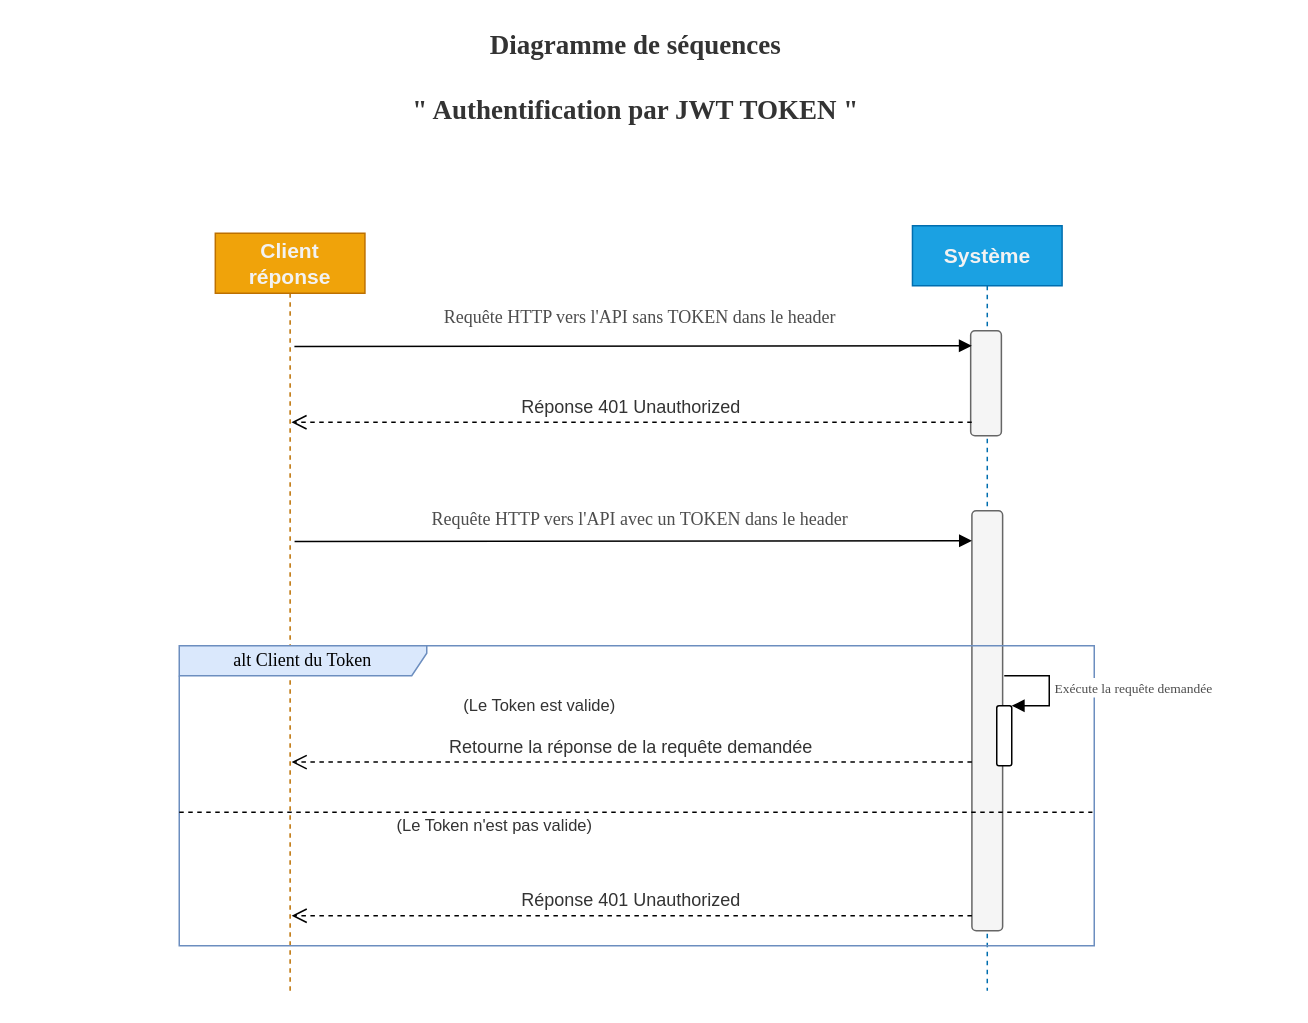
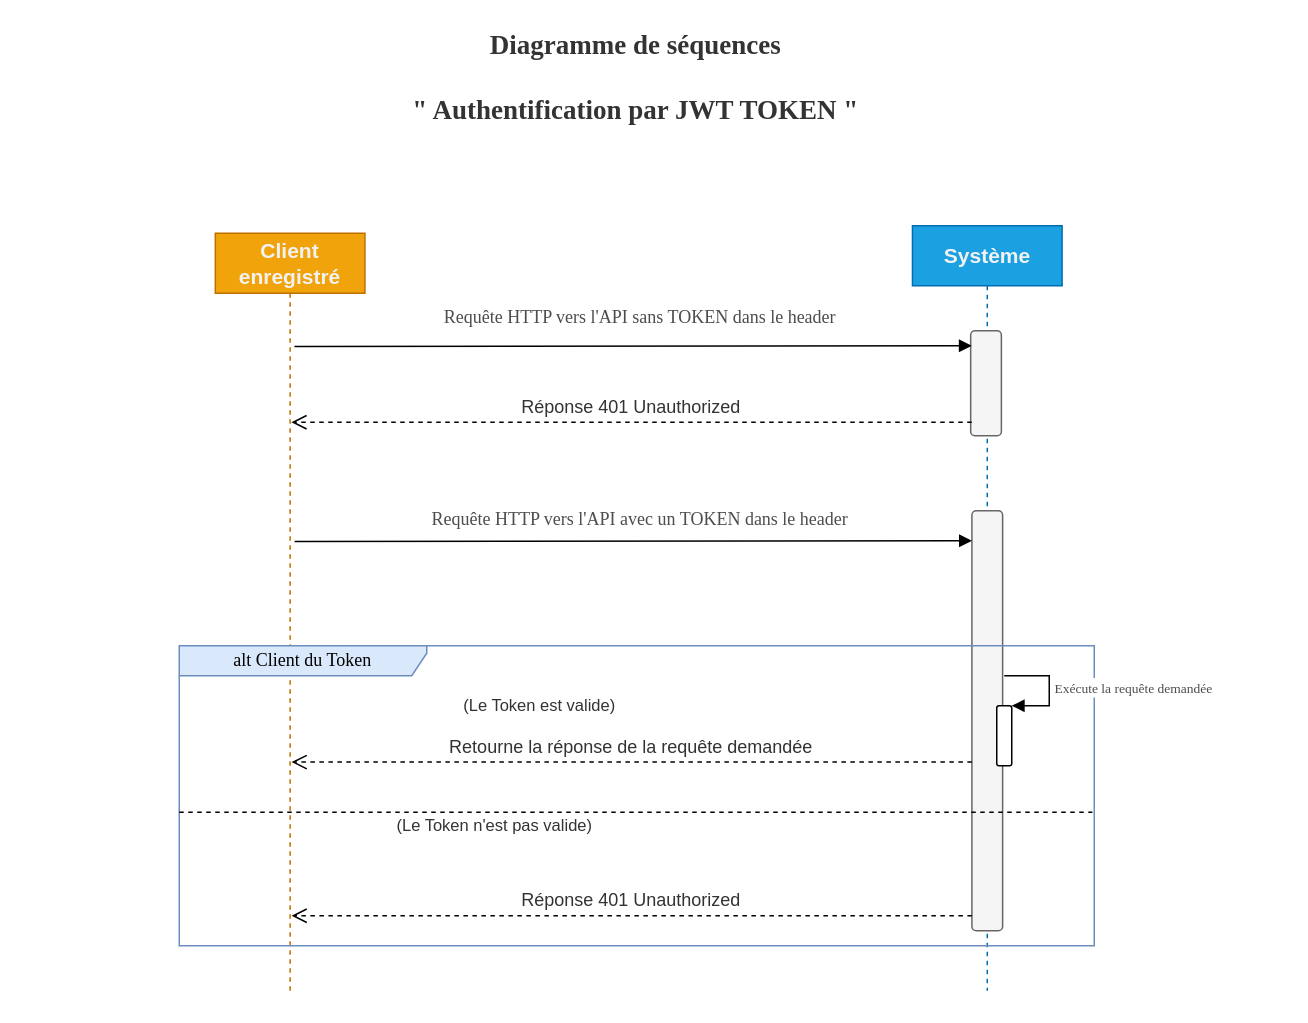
  <mxCell id="0" />
  <mxCell id="1" parent="0" />
  <mxCell id="2" value="Diagramme de séquences&lt;br&gt;&lt;br&gt;&quot; Authentification par JWT TOKEN &quot;" style="text;html=1;strokeColor=none;fillColor=none;align=center;verticalAlign=middle;whiteSpace=wrap;rounded=0;labelBackgroundColor=default;fontFamily=Verdana;fontSize=18;fontColor=#333333;fontStyle=1" parent="1" vertex="1"><mxGeometry x="155" y="20" width="536.5" height="63.75" as="geometry" /></mxCell>
  <mxCell id="3" value="" style="group" parent="1" vertex="1" connectable="0"><mxGeometry x="20" y="150" width="830" height="510" as="geometry" /></mxCell>
  <mxCell id="4" value="&lt;font color=&quot;#f2f2f2&quot;&gt;&lt;span style=&quot;font-size: 14px;&quot;&gt;&lt;b&gt;Système&lt;/b&gt;&lt;/span&gt;&lt;/font&gt;" style="shape=umlLifeline;perimeter=lifelinePerimeter;whiteSpace=wrap;html=1;container=1;collapsible=0;recursiveResize=0;outlineConnect=0;fillColor=#1ba1e2;fontColor=#ffffff;strokeColor=#006EAF;" parent="3" vertex="1"><mxGeometry x="587.81" width="99.75" height="510" as="geometry" /></mxCell>
  <mxCell id="5" value="" style="html=1;points=[];perimeter=orthogonalPerimeter;fontSize=14;fillColor=#f5f5f5;strokeColor=#666666;rounded=1;arcSize=14;fontColor=#333333;" parent="4" vertex="1"><mxGeometry x="38.803" y="70" width="20.483" height="70" as="geometry" /></mxCell>
- <mxCell id="6" value="&lt;b&gt;&lt;font style=&quot;font-size: 14px;&quot; color=&quot;#f2f2f2&quot;&gt;Client&lt;br&gt;réponse&lt;br&gt;&lt;/font&gt;&lt;/b&gt;" style="shape=umlLifeline;perimeter=lifelinePerimeter;whiteSpace=wrap;html=1;container=1;collapsible=0;recursiveResize=0;outlineConnect=0;fillColor=#f0a30a;fontColor=#000000;strokeColor=#BD7000;" parent="3" vertex="1"><mxGeometry x="123.04" y="5" width="99.75" height="505" as="geometry" /></mxCell>
+ <mxCell id="6" value="&lt;b&gt;&lt;font style=&quot;font-size: 14px;&quot; color=&quot;#f2f2f2&quot;&gt;Client&lt;br&gt;enregistré&lt;br&gt;&lt;/font&gt;&lt;/b&gt;" style="shape=umlLifeline;perimeter=lifelinePerimeter;whiteSpace=wrap;html=1;container=1;collapsible=0;recursiveResize=0;outlineConnect=0;fillColor=#f0a30a;fontColor=#000000;strokeColor=#BD7000;" parent="3" vertex="1"><mxGeometry x="123.04" y="5" width="99.75" height="505" as="geometry" /></mxCell>
  <mxCell id="7" value="&lt;font style=&quot;font-size: 12px;&quot; color=&quot;#333333&quot;&gt;Réponse 401 Unauthorized&lt;/font&gt;" style="html=1;verticalAlign=bottom;endArrow=open;dashed=1;endSize=8;rounded=0;fontSize=14;fontColor=#F0A30A;entryX=0.9;entryY=0.4;entryDx=0;entryDy=0;entryPerimeter=0;" parent="3" edge="1"><mxGeometry relative="1" as="geometry"><mxPoint x="627.333" y="131" as="sourcePoint" /><mxPoint x="173.793" y="131" as="targetPoint" /></mxGeometry></mxCell>
  <mxCell id="8" value="" style="html=1;verticalAlign=bottom;endArrow=block;rounded=0;fontSize=14;fontColor=#F2F2F2;startSize=11;exitX=1.083;exitY=0.006;exitDx=0;exitDy=0;exitPerimeter=0;" edge="1" parent="3"><mxGeometry width="80" relative="1" as="geometry"><mxPoint x="175.772" y="80.52" as="sourcePoint" /><mxPoint x="627.333" y="80" as="targetPoint" /></mxGeometry></mxCell>
  <mxCell id="9" value="" style="html=1;points=[];perimeter=orthogonalPerimeter;fontSize=14;fillColor=#f5f5f5;strokeColor=#666666;rounded=1;arcSize=14;fontColor=#333333;" vertex="1" parent="3"><mxGeometry x="627.44" y="190" width="20.48" height="280" as="geometry" /></mxCell>
  <mxCell id="10" value="&lt;font style=&quot;border-color: var(--border-color); font-family: Helvetica; font-size: 14px;&quot; color=&quot;#333333&quot;&gt;&amp;nbsp;&lt;/font&gt;&lt;font color=&quot;#4d4d4d&quot;&gt;Requête HTTP vers l'API avec un TOKEN dans le header&lt;/font&gt;" style="text;html=1;align=center;verticalAlign=middle;resizable=0;points=[];autosize=1;strokeColor=none;fillColor=none;fontFamily=Verdana;" vertex="1" parent="3"><mxGeometry x="224" y="180" width="360" height="30" as="geometry" /></mxCell>
  <mxCell id="11" value="" style="html=1;verticalAlign=bottom;endArrow=block;rounded=0;fontSize=14;fontColor=#F2F2F2;startSize=11;exitX=1.083;exitY=0.006;exitDx=0;exitDy=0;exitPerimeter=0;" edge="1" parent="3"><mxGeometry width="80" relative="1" as="geometry"><mxPoint x="175.882" y="210.52" as="sourcePoint" /><mxPoint x="627.443" y="210" as="targetPoint" /></mxGeometry></mxCell>
  <mxCell id="12" value="alt Client du Token" style="shape=umlFrame;whiteSpace=wrap;html=1;rounded=1;fontFamily=Verdana;fontSize=12;width=165;height=20;fillColor=#dae8fc;strokeColor=#6c8ebf;" vertex="1" parent="3"><mxGeometry x="99" y="280" width="610" height="200" as="geometry" /></mxCell>
  <mxCell id="13" value="&lt;font style=&quot;font-size: 11px;&quot; face=&quot;Helvetica&quot; color=&quot;#333333&quot;&gt;(Le Token est valide)&lt;/font&gt;" style="text;html=1;align=center;verticalAlign=middle;resizable=0;points=[];autosize=1;strokeColor=none;fillColor=none;fontFamily=Verdana;" vertex="1" parent="3"><mxGeometry x="279" y="305" width="120" height="30" as="geometry" /></mxCell>
  <mxCell id="14" value="" style="html=1;points=[];perimeter=orthogonalPerimeter;rounded=1;fontFamily=Verdana;fontSize=11;fontColor=#333333;" vertex="1" parent="3"><mxGeometry x="644" y="320" width="10" height="40" as="geometry" /></mxCell>
  <mxCell id="15" value="&lt;font style=&quot;font-size: 9px;&quot; color=&quot;#4d4d4d&quot;&gt;Exécute la requête demandée&lt;/font&gt;" style="edgeStyle=orthogonalEdgeStyle;html=1;align=left;spacingLeft=2;endArrow=block;rounded=0;entryX=1;entryY=0;fontFamily=Verdana;fontSize=11;fontColor=#333333;" edge="1" target="14" parent="3"><mxGeometry relative="1" as="geometry"><mxPoint x="649" y="300" as="sourcePoint" /><Array as="points"><mxPoint x="679" y="300" /></Array></mxGeometry></mxCell>
  <mxCell id="16" value="&lt;font style=&quot;font-size: 12px;&quot; color=&quot;#333333&quot;&gt;Retourne la réponse de la requête demandée&lt;/font&gt;" style="html=1;verticalAlign=bottom;endArrow=open;dashed=1;endSize=8;rounded=0;fontSize=14;fontColor=#F0A30A;entryX=0.9;entryY=0.4;entryDx=0;entryDy=0;entryPerimeter=0;" edge="1" parent="3"><mxGeometry relative="1" as="geometry"><mxPoint x="627.443" y="357.58" as="sourcePoint" /><mxPoint x="173.903" y="357.58" as="targetPoint" /></mxGeometry></mxCell>
  <mxCell id="17" value="" style="endArrow=none;dashed=1;html=1;rounded=0;fontFamily=Verdana;fontSize=9;fontColor=#4D4D4D;exitX=0;exitY=0.71;exitDx=0;exitDy=0;exitPerimeter=0;entryX=0.998;entryY=0.71;entryDx=0;entryDy=0;entryPerimeter=0;" edge="1" parent="3"><mxGeometry width="50" height="50" relative="1" as="geometry"><mxPoint x="99" y="391" as="sourcePoint" /><mxPoint x="707.78" y="391" as="targetPoint" /></mxGeometry></mxCell>
  <mxCell id="18" value="&lt;font style=&quot;font-size: 11px;&quot; face=&quot;Helvetica&quot; color=&quot;#333333&quot;&gt;(Le Token n'est pas valide)&lt;/font&gt;" style="text;html=1;align=center;verticalAlign=middle;resizable=0;points=[];autosize=1;strokeColor=none;fillColor=none;fontFamily=Verdana;" vertex="1" parent="3"><mxGeometry x="234" y="385" width="150" height="30" as="geometry" /></mxCell>
  <mxCell id="19" value="&lt;span style=&quot;color: rgb(51, 51, 51); font-size: 12px;&quot;&gt;Réponse 401 Unauthorized&lt;/span&gt;" style="html=1;verticalAlign=bottom;endArrow=open;dashed=1;endSize=8;rounded=0;fontSize=14;fontColor=#F0A30A;entryX=0.9;entryY=0.4;entryDx=0;entryDy=0;entryPerimeter=0;" edge="1" parent="3"><mxGeometry relative="1" as="geometry"><mxPoint x="627.443" y="460" as="sourcePoint" /><mxPoint x="173.903" y="460" as="targetPoint" /></mxGeometry></mxCell>
  <mxCell id="20" value="&lt;font style=&quot;border-color: var(--border-color); font-family: Helvetica; font-size: 14px;&quot; color=&quot;#333333&quot;&gt;&amp;nbsp;&lt;/font&gt;&lt;font color=&quot;#4d4d4d&quot;&gt;Requête HTTP vers l'API sans TOKEN dans le header&lt;/font&gt;" style="text;html=1;align=center;verticalAlign=middle;resizable=0;points=[];autosize=1;strokeColor=none;fillColor=none;fontFamily=Verdana;" vertex="1" parent="1"><mxGeometry x="254" y="195" width="340" height="30" as="geometry" /></mxCell>
